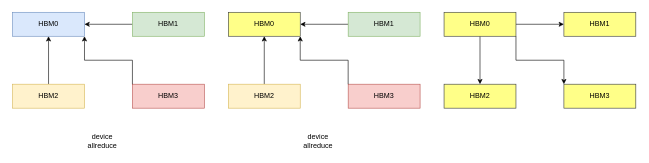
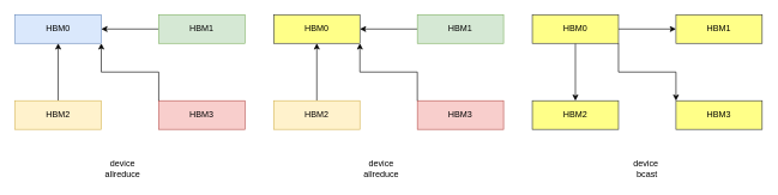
  <mxCell id="0" />
  <mxCell id="1" parent="0" />
  <mxCell id="2" value="HBM0" style="rounded=0;whiteSpace=wrap;html=1;fillColor=#dae8fc;strokeColor=#6c8ebf;" vertex="1" parent="1"><mxGeometry x="20" y="20" width="120" height="40" as="geometry" /></mxCell>
  <mxCell id="3" value="" style="edgeStyle=orthogonalEdgeStyle;rounded=0;orthogonalLoop=1;jettySize=auto;html=1;" edge="1" parent="1" source="4" target="2"><mxGeometry relative="1" as="geometry" /></mxCell>
  <mxCell id="4" value="HBM1" style="rounded=0;whiteSpace=wrap;html=1;fillColor=#d5e8d4;strokeColor=#82b366;" vertex="1" parent="1"><mxGeometry x="220" y="20" width="120" height="40" as="geometry" /></mxCell>
  <mxCell id="5" value="" style="edgeStyle=orthogonalEdgeStyle;rounded=0;orthogonalLoop=1;jettySize=auto;html=1;" edge="1" parent="1" source="6" target="2"><mxGeometry relative="1" as="geometry" /></mxCell>
  <mxCell id="6" value="HBM2" style="rounded=0;whiteSpace=wrap;html=1;fillColor=#fff2cc;strokeColor=#d6b656;" vertex="1" parent="1"><mxGeometry x="20" y="140" width="120" height="40" as="geometry" /></mxCell>
  <mxCell id="7" value="HBM3" style="rounded=0;whiteSpace=wrap;html=1;fillColor=#f8cecc;strokeColor=#b85450;" vertex="1" parent="1"><mxGeometry x="220" y="140" width="120" height="40" as="geometry" /></mxCell>
  <mxCell id="8" value="" style="edgeStyle=orthogonalEdgeStyle;rounded=0;orthogonalLoop=1;jettySize=auto;html=1;exitX=0;exitY=0;exitDx=0;exitDy=0;entryX=1;entryY=1;entryDx=0;entryDy=0;" edge="1" parent="1" source="7" target="2"><mxGeometry relative="1" as="geometry"><mxPoint x="90" y="150" as="sourcePoint" /><mxPoint x="90" y="70" as="targetPoint" /></mxGeometry></mxCell>
  <mxCell id="9" value="device allreduce" style="text;html=1;strokeColor=none;fillColor=none;align=center;verticalAlign=middle;whiteSpace=wrap;rounded=0;" vertex="1" parent="1"><mxGeometry x="140" y="220" width="60" height="30" as="geometry" /></mxCell>
  <mxCell id="10" value="" style="edgeStyle=orthogonalEdgeStyle;rounded=0;orthogonalLoop=1;jettySize=auto;html=1;" edge="1" parent="1" source="12" target="14"><mxGeometry relative="1" as="geometry" /></mxCell>
  <mxCell id="11" value="" style="edgeStyle=orthogonalEdgeStyle;rounded=0;orthogonalLoop=1;jettySize=auto;html=1;" edge="1" parent="1" source="12" target="13"><mxGeometry relative="1" as="geometry" /></mxCell>
  <mxCell id="12" value="HBM0" style="rounded=0;whiteSpace=wrap;html=1;fillColor=#ffff88;strokeColor=#36393d;" vertex="1" parent="1"><mxGeometry x="740" y="20" width="120" height="40" as="geometry" /></mxCell>
  <mxCell id="13" value="HBM1" style="rounded=0;whiteSpace=wrap;html=1;fillColor=#ffff88;strokeColor=#36393d;" vertex="1" parent="1"><mxGeometry x="940" y="20" width="120" height="40" as="geometry" /></mxCell>
  <mxCell id="14" value="HBM2" style="rounded=0;whiteSpace=wrap;html=1;fillColor=#ffff88;strokeColor=#36393d;" vertex="1" parent="1"><mxGeometry x="740" y="140" width="120" height="40" as="geometry" /></mxCell>
  <mxCell id="15" value="HBM3" style="rounded=0;whiteSpace=wrap;html=1;fillColor=#ffff88;strokeColor=#36393d;" vertex="1" parent="1"><mxGeometry x="940" y="140" width="120" height="40" as="geometry" /></mxCell>
  <mxCell id="16" value="" style="edgeStyle=orthogonalEdgeStyle;rounded=0;orthogonalLoop=1;jettySize=auto;html=1;exitX=1;exitY=1;exitDx=0;exitDy=0;entryX=0;entryY=0;entryDx=0;entryDy=0;" edge="1" parent="1" source="12" target="15"><mxGeometry relative="1" as="geometry"><mxPoint x="590" y="150" as="sourcePoint" /><mxPoint x="510" y="70" as="targetPoint" /></mxGeometry></mxCell>
+ <mxCell id="17" value="device&amp;nbsp;&lt;br&gt;bcast" style="text;html=1;strokeColor=none;fillColor=none;align=center;verticalAlign=middle;whiteSpace=wrap;rounded=0;" vertex="1" parent="1"><mxGeometry x="870" y="220" width="60" height="30" as="geometry" /></mxCell>
  <mxCell id="18" value="HBM0" style="rounded=0;whiteSpace=wrap;html=1;fillColor=#ffff88;strokeColor=#36393d;" vertex="1" parent="1"><mxGeometry x="380" y="20" width="120" height="40" as="geometry" /></mxCell>
  <mxCell id="19" value="" style="edgeStyle=orthogonalEdgeStyle;rounded=0;orthogonalLoop=1;jettySize=auto;html=1;" edge="1" parent="1" source="20" target="18"><mxGeometry relative="1" as="geometry" /></mxCell>
  <mxCell id="20" value="HBM1" style="rounded=0;whiteSpace=wrap;html=1;fillColor=#d5e8d4;strokeColor=#82b366;" vertex="1" parent="1"><mxGeometry x="580" y="20" width="120" height="40" as="geometry" /></mxCell>
  <mxCell id="21" value="" style="edgeStyle=orthogonalEdgeStyle;rounded=0;orthogonalLoop=1;jettySize=auto;html=1;" edge="1" parent="1" source="22" target="18"><mxGeometry relative="1" as="geometry" /></mxCell>
  <mxCell id="22" value="HBM2" style="rounded=0;whiteSpace=wrap;html=1;fillColor=#fff2cc;strokeColor=#d6b656;" vertex="1" parent="1"><mxGeometry x="380" y="140" width="120" height="40" as="geometry" /></mxCell>
  <mxCell id="23" value="HBM3" style="rounded=0;whiteSpace=wrap;html=1;fillColor=#f8cecc;strokeColor=#b85450;" vertex="1" parent="1"><mxGeometry x="580" y="140" width="120" height="40" as="geometry" /></mxCell>
  <mxCell id="24" value="" style="edgeStyle=orthogonalEdgeStyle;rounded=0;orthogonalLoop=1;jettySize=auto;html=1;exitX=0;exitY=0;exitDx=0;exitDy=0;entryX=1;entryY=1;entryDx=0;entryDy=0;" edge="1" parent="1" source="23" target="18"><mxGeometry relative="1" as="geometry"><mxPoint x="450" y="150" as="sourcePoint" /><mxPoint x="450" y="70" as="targetPoint" /></mxGeometry></mxCell>
  <mxCell id="25" value="device allreduce" style="text;html=1;strokeColor=none;fillColor=none;align=center;verticalAlign=middle;whiteSpace=wrap;rounded=0;" vertex="1" parent="1"><mxGeometry x="500" y="220" width="60" height="30" as="geometry" /></mxCell>
